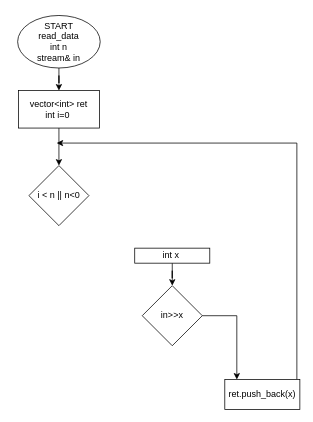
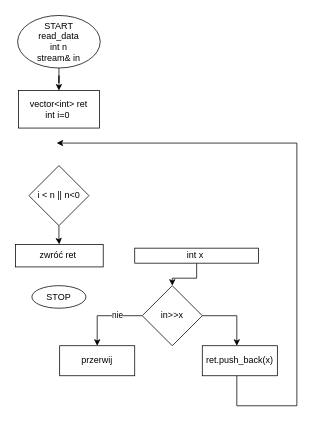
  <mxCell id="0" />
  <mxCell id="1" parent="0" />
  <mxCell id="2" value="" style="edgeStyle=orthogonalEdgeStyle;rounded=0;orthogonalLoop=1;jettySize=auto;html=1;" parent="1" source="3" target="5" edge="1"><mxGeometry relative="1" as="geometry" /></mxCell>
  <mxCell id="3" value="START&lt;br&gt;read_data&lt;br&gt;int n&lt;br&gt;&amp;nbsp;stream&amp;amp; in&amp;nbsp;" style="ellipse;whiteSpace=wrap;html=1;" parent="1" vertex="1"><mxGeometry x="23" y="20" width="110" height="70" as="geometry" /></mxCell>
- <mxCell id="4" value="" style="edgeStyle=orthogonalEdgeStyle;rounded=0;orthogonalLoop=1;jettySize=auto;html=1;" parent="1" source="5" target="7" edge="1"><mxGeometry relative="1" as="geometry" /></mxCell>
  <mxCell id="5" value="vector&amp;lt;int&amp;gt; ret&lt;br&gt;int i=0&amp;nbsp;" style="whiteSpace=wrap;html=1;" parent="1" vertex="1"><mxGeometry x="24" y="120" width="108" height="50" as="geometry" /></mxCell>
+ <mxCell id="6" value="" style="edgeStyle=orthogonalEdgeStyle;rounded=0;orthogonalLoop=1;jettySize=auto;html=1;" parent="1" source="7" target="16" edge="1"><mxGeometry relative="1" as="geometry" /></mxCell>
  <mxCell id="7" value="i &amp;lt; n || n&amp;lt;0" style="rhombus;whiteSpace=wrap;html=1;" parent="1" vertex="1"><mxGeometry x="38" y="220" width="80" height="80" as="geometry" /></mxCell>
  <mxCell id="8" value="" style="edgeStyle=orthogonalEdgeStyle;rounded=0;orthogonalLoop=1;jettySize=auto;html=1;" parent="1" source="9" target="12" edge="1"><mxGeometry relative="1" as="geometry" /></mxCell>
- <mxCell id="9" value="int x&amp;nbsp;&lt;br&gt;" style="rounded=0;whiteSpace=wrap;html=1;" parent="1" vertex="1"><mxGeometry x="179" y="330" width="100" height="20" as="geometry" /></mxCell>
+ <mxCell id="9" value="int x&amp;nbsp;&lt;br&gt;" style="rounded=0;whiteSpace=wrap;html=1;" parent="1" vertex="1"><mxGeometry x="179" y="330" width="165" height="20" as="geometry" /></mxCell>
+ <mxCell id="10" value="nie" style="edgeStyle=orthogonalEdgeStyle;rounded=0;orthogonalLoop=1;jettySize=auto;html=1;entryX=0.5;entryY=0;entryDx=0;entryDy=0;" parent="1" source="12" target="15" edge="1"><mxGeometry x="-0.333" relative="1" as="geometry"><Array as="points"><mxPoint x="129" y="420" /><mxPoint x="129" y="460" /></Array><mxPoint as="offset" /></mxGeometry></mxCell>
  <mxCell id="11" style="edgeStyle=orthogonalEdgeStyle;rounded=0;orthogonalLoop=1;jettySize=auto;html=1;" parent="1" source="12" target="14" edge="1"><mxGeometry relative="1" as="geometry"><Array as="points"><mxPoint x="315" y="420" /></Array></mxGeometry></mxCell>
  <mxCell id="12" value="in&amp;gt;&amp;gt;x" style="rhombus;whiteSpace=wrap;html=1;rounded=0;" parent="1" vertex="1"><mxGeometry x="189" y="380" width="80" height="80" as="geometry" /></mxCell>
  <mxCell id="13" style="edgeStyle=orthogonalEdgeStyle;rounded=0;orthogonalLoop=1;jettySize=auto;html=1;" parent="1" source="14" edge="1"><mxGeometry relative="1" as="geometry"><mxPoint x="75" y="190" as="targetPoint" /><Array as="points"><mxPoint x="315" y="540" /><mxPoint x="395" y="540" /><mxPoint x="395" y="190" /></Array></mxGeometry></mxCell>
- <mxCell id="14" value="ret.push_back(x)" style="rounded=0;whiteSpace=wrap;html=1;" parent="1" vertex="1"><mxGeometry x="299" y="505" width="100" height="40" as="geometry" /></mxCell>
+ <mxCell id="14" value="ret.push_back(x)" style="rounded=0;whiteSpace=wrap;html=1;" parent="1" vertex="1"><mxGeometry x="269" y="460" width="100" height="40" as="geometry" /></mxCell>
+ <mxCell id="15" value="przerwij" style="rounded=0;whiteSpace=wrap;html=1;" parent="1" vertex="1"><mxGeometry x="79" y="460" width="100" height="40" as="geometry" /></mxCell>
+ <mxCell id="16" value="zwróć ret&amp;nbsp;" style="whiteSpace=wrap;html=1;" parent="1" vertex="1"><mxGeometry x="20" y="325" width="117" height="30" as="geometry" /></mxCell>
+ <mxCell id="17" value="STOP" style="ellipse;whiteSpace=wrap;html=1;" parent="1" vertex="1"><mxGeometry x="42" y="380" width="72" height="30" as="geometry" /></mxCell>
